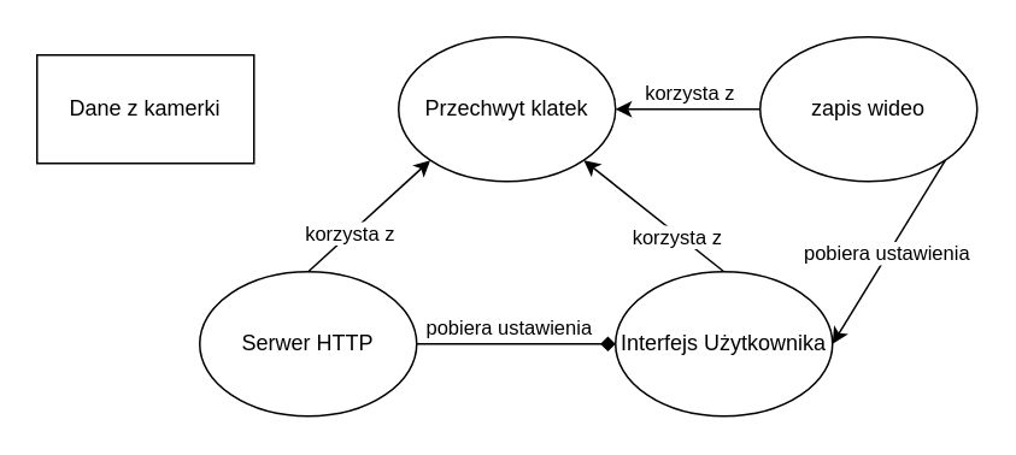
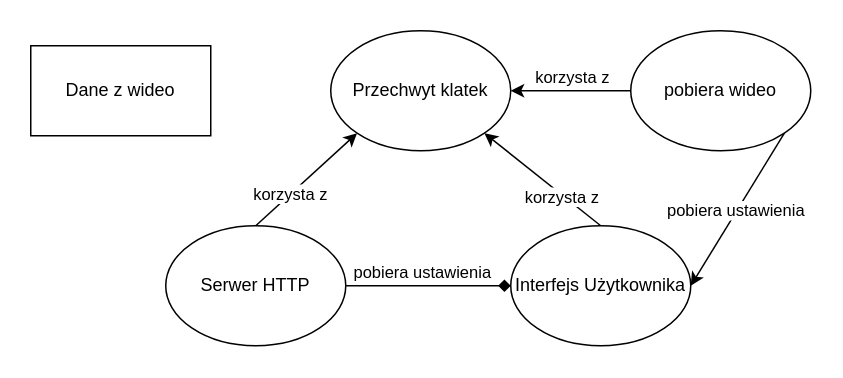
  <mxCell id="0" />
  <mxCell id="1" parent="0" />
  <mxCell id="2" value="Serwer HTTP" style="ellipse;whiteSpace=wrap;html=1;" vertex="1" parent="1"><mxGeometry x="110" y="150" width="120" height="80" as="geometry" /></mxCell>
- <mxCell id="3" value="zapis wideo" style="ellipse;whiteSpace=wrap;html=1;" vertex="1" parent="1"><mxGeometry x="420" y="20" width="120" height="80" as="geometry" /></mxCell>
+ <mxCell id="3" value="pobiera wideo" style="ellipse;whiteSpace=wrap;html=1;" vertex="1" parent="1"><mxGeometry x="420" y="20" width="120" height="80" as="geometry" /></mxCell>
  <mxCell id="4" value="Interfejs Użytkownika" style="ellipse;whiteSpace=wrap;html=1;" vertex="1" parent="1"><mxGeometry x="340" y="150" width="120" height="80" as="geometry" /></mxCell>
- <mxCell id="5" value="Dane z kamerki" style="rounded=0;whiteSpace=wrap;html=1;" vertex="1" parent="1"><mxGeometry x="20" y="30" width="120" height="60" as="geometry" /></mxCell>
+ <mxCell id="5" value="Dane z wideo" style="rounded=0;whiteSpace=wrap;html=1;" vertex="1" parent="1"><mxGeometry x="20" y="30" width="120" height="60" as="geometry" /></mxCell>
  <mxCell id="6" value="Przechwyt klatek" style="ellipse;whiteSpace=wrap;html=1;" vertex="1" parent="1"><mxGeometry x="220" y="20" width="120" height="80" as="geometry" /></mxCell>
  <mxCell id="7" value="" style="endArrow=classic;html=1;rounded=0;entryX=1;entryY=1;entryDx=0;entryDy=0;exitX=0.5;exitY=0;exitDx=0;exitDy=0;" edge="1" parent="1" source="4" target="6"><mxGeometry width="50" height="50" relative="1" as="geometry"><mxPoint x="230" y="70" as="sourcePoint" /><mxPoint x="90" y="70" as="targetPoint" /></mxGeometry></mxCell>
  <mxCell id="8" value="korzysta z" style="edgeLabel;html=1;align=center;verticalAlign=middle;resizable=0;points=[];" vertex="1" connectable="0" parent="7"><mxGeometry x="-0.329" y="1" relative="1" as="geometry"><mxPoint as="offset" /></mxGeometry></mxCell>
  <mxCell id="9" value="" style="endArrow=classic;html=1;rounded=0;entryX=0;entryY=1;entryDx=0;entryDy=0;exitX=0.5;exitY=0;exitDx=0;exitDy=0;" edge="1" parent="1" source="2" target="6"><mxGeometry width="50" height="50" relative="1" as="geometry"><mxPoint x="240" y="80" as="sourcePoint" /><mxPoint x="100" y="80" as="targetPoint" /></mxGeometry></mxCell>
  <mxCell id="10" value="korzysta z" style="edgeLabel;html=1;align=center;verticalAlign=middle;resizable=0;points=[];" vertex="1" connectable="0" parent="9"><mxGeometry x="-0.329" y="1" relative="1" as="geometry"><mxPoint as="offset" /></mxGeometry></mxCell>
  <mxCell id="11" value="" style="endArrow=classic;html=1;rounded=0;entryX=1;entryY=0.5;entryDx=0;entryDy=0;exitX=0;exitY=0.5;exitDx=0;exitDy=0;" edge="1" parent="1" source="3" target="6"><mxGeometry width="50" height="50" relative="1" as="geometry"><mxPoint x="385" y="150" as="sourcePoint" /><mxPoint x="332" y="98" as="targetPoint" /></mxGeometry></mxCell>
  <mxCell id="12" value="korzysta z" style="edgeLabel;html=1;align=center;verticalAlign=middle;resizable=0;points=[];" vertex="1" connectable="0" parent="11"><mxGeometry x="-0.329" y="1" relative="1" as="geometry"><mxPoint x="-13" y="-11" as="offset" /></mxGeometry></mxCell>
  <mxCell id="13" value="" style="endArrow=diamond;html=1;rounded=0;entryX=0;entryY=0.5;entryDx=0;entryDy=0;exitX=1;exitY=0.5;exitDx=0;exitDy=0;" edge="1" parent="1" source="2" target="4"><mxGeometry width="50" height="50" relative="1" as="geometry"><mxPoint x="290" y="400" as="sourcePoint" /><mxPoint x="340" y="350" as="targetPoint" /></mxGeometry></mxCell>
  <mxCell id="14" value="pobiera ustawienia" style="edgeLabel;html=1;align=center;verticalAlign=middle;resizable=0;points=[];" vertex="1" connectable="0" parent="13"><mxGeometry x="0.325" y="2" relative="1" as="geometry"><mxPoint x="-23" y="-8" as="offset" /></mxGeometry></mxCell>
  <mxCell id="15" value="" style="endArrow=classic;html=1;rounded=0;entryX=1;entryY=0.5;entryDx=0;entryDy=0;exitX=1;exitY=1;exitDx=0;exitDy=0;" edge="1" parent="1" source="3" target="4"><mxGeometry width="50" height="50" relative="1" as="geometry"><mxPoint x="240" y="200" as="sourcePoint" /><mxPoint x="370" y="200" as="targetPoint" /></mxGeometry></mxCell>
  <mxCell id="16" value="pobiera ustawienia" style="edgeLabel;html=1;align=center;verticalAlign=middle;resizable=0;points=[];" vertex="1" connectable="0" parent="15"><mxGeometry x="0.325" y="2" relative="1" as="geometry"><mxPoint x="7" y="-17" as="offset" /></mxGeometry></mxCell>
